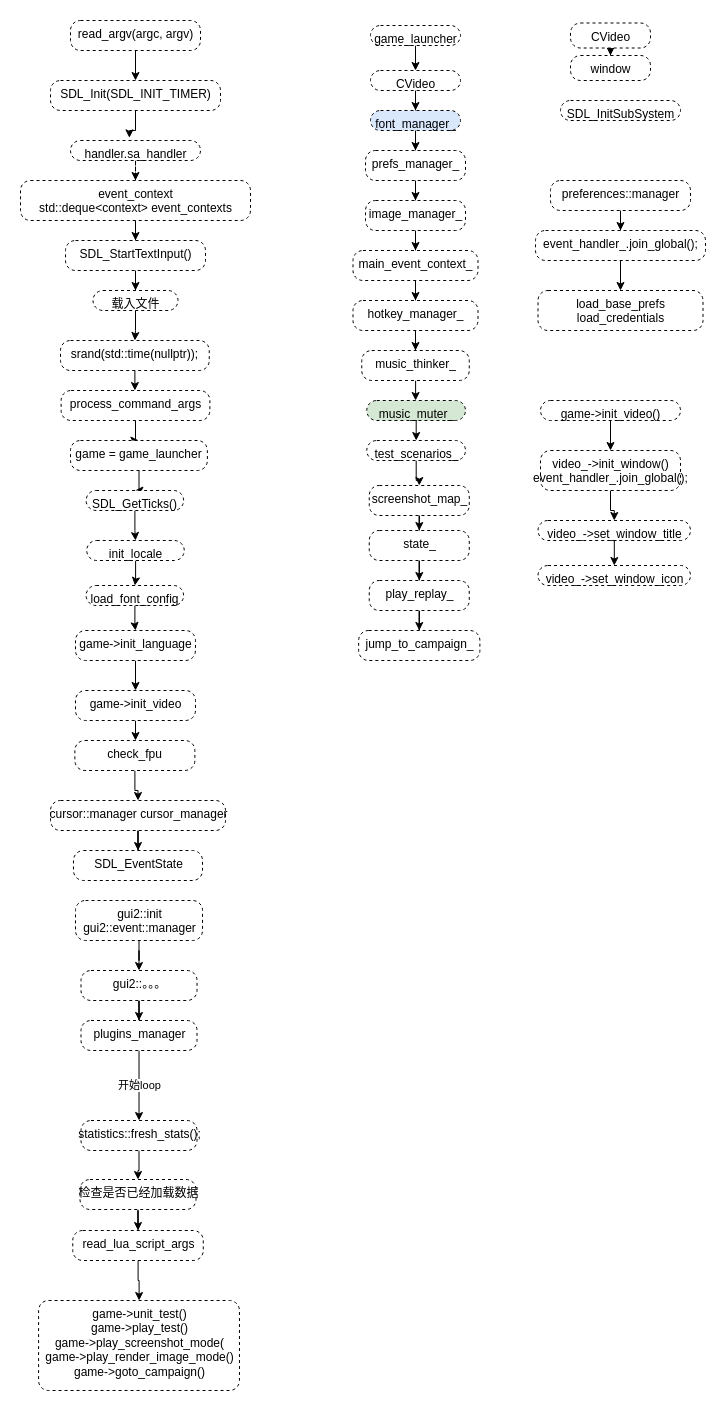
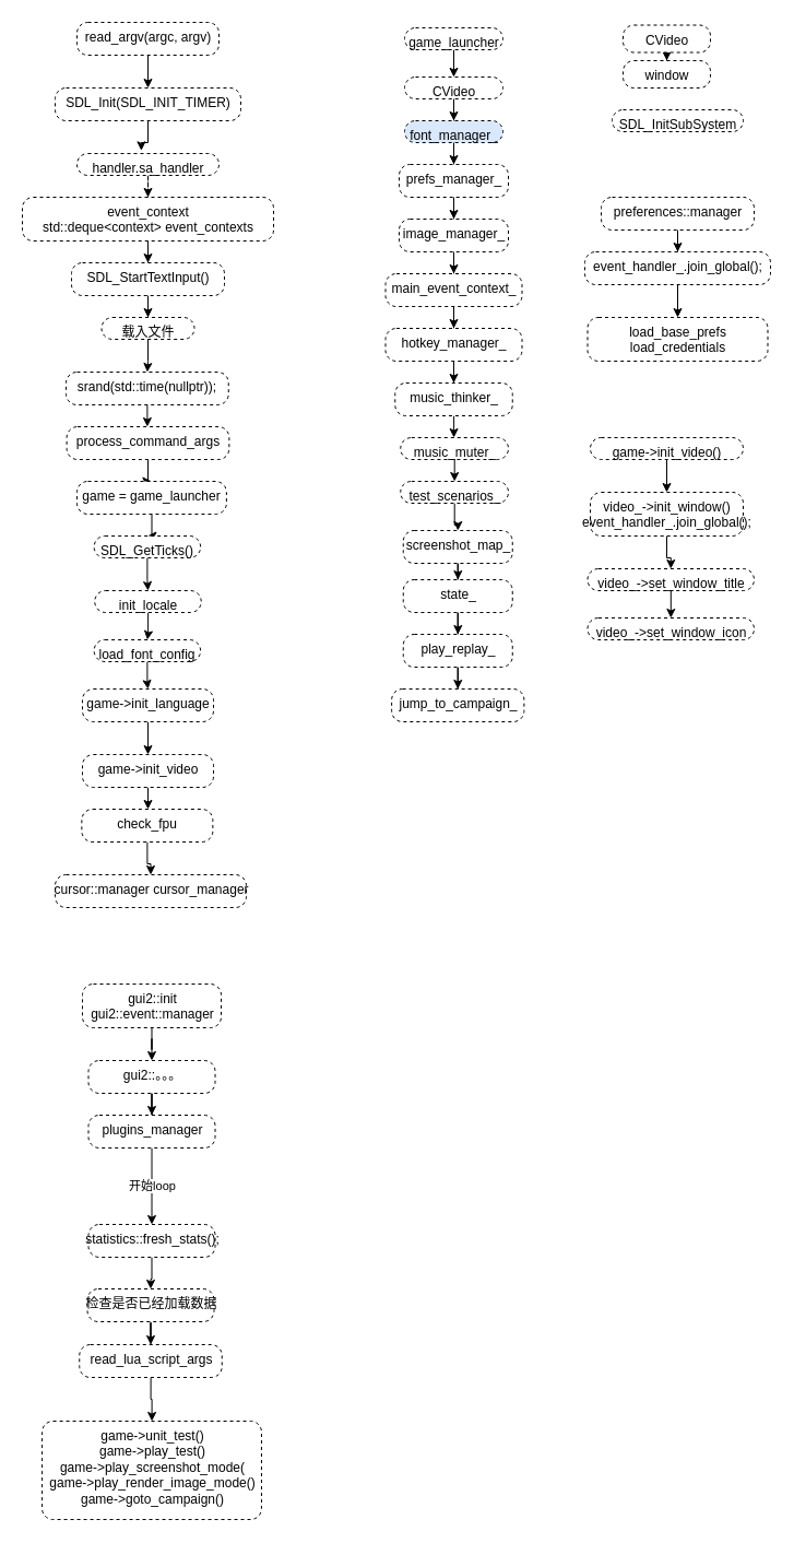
  <mxCell id="0" />
  <mxCell id="1" parent="0" />
  <mxCell id="2" style="edgeStyle=orthogonalEdgeStyle;rounded=0;orthogonalLoop=1;jettySize=auto;html=1;" edge="1" parent="1" source="3" target="5"><mxGeometry relative="1" as="geometry" /></mxCell>
  <mxCell id="3" value="read_argv(argc, argv)" style="html=1;align=center;verticalAlign=top;rounded=1;absoluteArcSize=1;arcSize=20;dashed=1;" vertex="1" parent="1"><mxGeometry x="70" y="20" width="130" height="30" as="geometry" /></mxCell>
  <mxCell id="4" style="edgeStyle=orthogonalEdgeStyle;rounded=0;orthogonalLoop=1;jettySize=auto;html=1;entryX=0.453;entryY=-0.133;entryDx=0;entryDy=0;entryPerimeter=0;" edge="1" parent="1" source="5" target="7"><mxGeometry relative="1" as="geometry" /></mxCell>
  <mxCell id="5" value="SDL_Init(SDL_INIT_TIMER)" style="html=1;align=center;verticalAlign=top;rounded=1;absoluteArcSize=1;arcSize=20;dashed=1;" vertex="1" parent="1"><mxGeometry x="50" y="80" width="170" height="30" as="geometry" /></mxCell>
  <mxCell id="6" style="edgeStyle=orthogonalEdgeStyle;rounded=0;orthogonalLoop=1;jettySize=auto;html=1;entryX=0.5;entryY=0;entryDx=0;entryDy=0;dashed=1;" edge="1" parent="1" source="7" target="9"><mxGeometry relative="1" as="geometry" /></mxCell>
  <mxCell id="7" value="handler.sa_handler" style="html=1;align=center;verticalAlign=top;rounded=1;absoluteArcSize=1;arcSize=20;dashed=1;" vertex="1" parent="1"><mxGeometry x="70" y="140" width="130" height="20" as="geometry" /></mxCell>
  <mxCell id="8" style="edgeStyle=orthogonalEdgeStyle;rounded=0;orthogonalLoop=1;jettySize=auto;html=1;" edge="1" parent="1" source="9" target="11"><mxGeometry relative="1" as="geometry" /></mxCell>
  <mxCell id="9" value="event_context&lt;br&gt;std::deque&amp;lt;context&amp;gt; event_contexts" style="html=1;align=center;verticalAlign=top;rounded=1;absoluteArcSize=1;arcSize=20;dashed=1;" vertex="1" parent="1"><mxGeometry x="20" y="180" width="230" height="40" as="geometry" /></mxCell>
  <mxCell id="10" style="edgeStyle=orthogonalEdgeStyle;rounded=0;orthogonalLoop=1;jettySize=auto;html=1;entryX=0.5;entryY=0;entryDx=0;entryDy=0;" edge="1" parent="1" source="11" target="13"><mxGeometry relative="1" as="geometry" /></mxCell>
  <mxCell id="11" value="SDL_StartTextInput()" style="html=1;align=center;verticalAlign=top;rounded=1;absoluteArcSize=1;arcSize=20;dashed=1;" vertex="1" parent="1"><mxGeometry x="65" y="240" width="140" height="30" as="geometry" /></mxCell>
  <mxCell id="12" style="edgeStyle=orthogonalEdgeStyle;rounded=0;orthogonalLoop=1;jettySize=auto;html=1;entryX=0.5;entryY=0;entryDx=0;entryDy=0;" edge="1" parent="1" source="13" target="15"><mxGeometry relative="1" as="geometry" /></mxCell>
  <mxCell id="13" value="载入文件" style="html=1;align=center;verticalAlign=top;rounded=1;absoluteArcSize=1;arcSize=20;dashed=1;" vertex="1" parent="1"><mxGeometry x="92.5" y="290" width="85" height="20" as="geometry" /></mxCell>
  <mxCell id="14" style="edgeStyle=orthogonalEdgeStyle;rounded=0;orthogonalLoop=1;jettySize=auto;html=1;" edge="1" parent="1" source="15" target="17"><mxGeometry relative="1" as="geometry" /></mxCell>
  <mxCell id="15" value="srand(std::time(nullptr));" style="html=1;align=center;verticalAlign=top;rounded=1;absoluteArcSize=1;arcSize=20;dashed=1;" vertex="1" parent="1"><mxGeometry y="340" width="148.75" height="30" as="geometry" x="60" /></mxCell>
  <mxCell id="16" style="edgeStyle=orthogonalEdgeStyle;rounded=0;orthogonalLoop=1;jettySize=auto;html=1;entryX=0.5;entryY=0;entryDx=0;entryDy=0;" edge="1" parent="1" source="17" target="19"><mxGeometry relative="1" as="geometry" /></mxCell>
  <mxCell id="17" value="process_command_args" style="html=1;align=center;verticalAlign=top;rounded=1;absoluteArcSize=1;arcSize=20;dashed=1;" vertex="1" parent="1"><mxGeometry x="60.62" y="390" width="148.75" height="30" as="geometry" /></mxCell>
  <mxCell id="18" style="edgeStyle=orthogonalEdgeStyle;rounded=0;orthogonalLoop=1;jettySize=auto;html=1;entryX=0.5;entryY=0;entryDx=0;entryDy=0;" edge="1" parent="1" source="19" target="21"><mxGeometry relative="1" as="geometry" /></mxCell>
  <mxCell id="19" value="game = game_launcher" style="html=1;align=center;verticalAlign=top;rounded=1;absoluteArcSize=1;arcSize=20;dashed=1;" vertex="1" parent="1"><mxGeometry x="70" y="440" width="136.88" height="30" as="geometry" /></mxCell>
  <mxCell id="20" style="edgeStyle=orthogonalEdgeStyle;rounded=0;orthogonalLoop=1;jettySize=auto;html=1;entryX=0.5;entryY=0;entryDx=0;entryDy=0;" edge="1" parent="1" source="21" target="23"><mxGeometry relative="1" as="geometry" /></mxCell>
  <mxCell id="21" value="SDL_GetTicks()" style="html=1;align=center;verticalAlign=top;rounded=1;absoluteArcSize=1;arcSize=20;dashed=1;" vertex="1" parent="1"><mxGeometry x="85.63" y="490" width="97.5" height="20" as="geometry" /></mxCell>
  <mxCell id="22" style="edgeStyle=orthogonalEdgeStyle;rounded=0;orthogonalLoop=1;jettySize=auto;html=1;" edge="1" parent="1" source="23" target="25"><mxGeometry relative="1" as="geometry" /></mxCell>
  <mxCell id="23" value="init_locale" style="html=1;align=center;verticalAlign=top;rounded=1;absoluteArcSize=1;arcSize=20;dashed=1;" vertex="1" parent="1"><mxGeometry x="86.25" y="540" width="97.5" height="20" as="geometry" /></mxCell>
  <mxCell id="24" style="edgeStyle=orthogonalEdgeStyle;rounded=0;orthogonalLoop=1;jettySize=auto;html=1;entryX=0.5;entryY=0;entryDx=0;entryDy=0;" edge="1" parent="1" source="25" target="27"><mxGeometry relative="1" as="geometry" /></mxCell>
  <mxCell id="25" value="load_font_config" style="html=1;align=center;verticalAlign=top;rounded=1;absoluteArcSize=1;arcSize=20;dashed=1;" vertex="1" parent="1"><mxGeometry x="85.62" y="585" width="97.5" height="20" as="geometry" /></mxCell>
  <mxCell id="26" style="edgeStyle=orthogonalEdgeStyle;rounded=0;orthogonalLoop=1;jettySize=auto;html=1;entryX=0.5;entryY=0;entryDx=0;entryDy=0;" edge="1" parent="1" source="27" target="29"><mxGeometry relative="1" as="geometry" /></mxCell>
  <mxCell id="27" value="game-&gt;init_language" style="html=1;align=center;verticalAlign=top;rounded=1;absoluteArcSize=1;arcSize=20;dashed=1;" vertex="1" parent="1"><mxGeometry x="75" y="630" width="120" height="30" as="geometry" /></mxCell>
  <mxCell id="28" style="edgeStyle=orthogonalEdgeStyle;rounded=0;orthogonalLoop=1;jettySize=auto;html=1;entryX=0.5;entryY=0;entryDx=0;entryDy=0;" edge="1" parent="1" source="29" target="31"><mxGeometry relative="1" as="geometry" /></mxCell>
  <mxCell id="29" value="game-&gt;init_video" style="html=1;align=center;verticalAlign=top;rounded=1;absoluteArcSize=1;arcSize=20;dashed=1;" vertex="1" parent="1"><mxGeometry x="75" y="690" width="120" height="30" as="geometry" /></mxCell>
  <mxCell id="30" style="edgeStyle=orthogonalEdgeStyle;rounded=0;orthogonalLoop=1;jettySize=auto;html=1;" edge="1" parent="1" source="31" target="33"><mxGeometry relative="1" as="geometry" /></mxCell>
  <mxCell id="31" value="check_fpu" style="html=1;align=center;verticalAlign=top;rounded=1;absoluteArcSize=1;arcSize=20;dashed=1;" vertex="1" parent="1"><mxGeometry x="74.37" y="740" width="120" height="30" as="geometry" /></mxCell>
- <mxCell id="32" style="edgeStyle=orthogonalEdgeStyle;rounded=0;orthogonalLoop=1;jettySize=auto;html=1;entryX=0.5;entryY=0;entryDx=0;entryDy=0;" edge="1" parent="1" source="33" target="34"><mxGeometry relative="1" as="geometry" /></mxCell>
  <mxCell id="33" value="cursor::manager cursor_manager" style="html=1;align=center;verticalAlign=top;rounded=1;absoluteArcSize=1;arcSize=20;dashed=1;" vertex="1" parent="1"><mxGeometry x="50" y="800" width="175" height="30" as="geometry" /></mxCell>
- <mxCell id="34" value="SDL_EventState" style="html=1;align=center;verticalAlign=top;rounded=1;absoluteArcSize=1;arcSize=20;dashed=1;" vertex="1" parent="1"><mxGeometry x="72.97" y="850" width="129.06" height="30" as="geometry" /></mxCell>
  <mxCell id="35" style="edgeStyle=orthogonalEdgeStyle;rounded=0;orthogonalLoop=1;jettySize=auto;html=1;entryX=0.5;entryY=0;entryDx=0;entryDy=0;" edge="1" parent="1" source="36" target="38"><mxGeometry relative="1" as="geometry" /></mxCell>
  <mxCell id="36" value="gui2::init&lt;br&gt;gui2::event::manager" style="html=1;align=center;verticalAlign=top;rounded=1;absoluteArcSize=1;arcSize=20;dashed=1;" vertex="1" parent="1"><mxGeometry x="75" y="900" width="127.03" height="40" as="geometry" /></mxCell>
  <mxCell id="37" style="edgeStyle=orthogonalEdgeStyle;rounded=0;orthogonalLoop=1;jettySize=auto;html=1;" edge="1" parent="1" source="38" target="40"><mxGeometry relative="1" as="geometry" /></mxCell>
  <mxCell id="38" value="gui2::。。。" style="html=1;align=center;verticalAlign=top;rounded=1;absoluteArcSize=1;arcSize=20;dashed=1;" vertex="1" parent="1"><mxGeometry x="80.51" y="970" width="116.01" height="30" as="geometry" /></mxCell>
  <mxCell id="39" value="开始loop" style="edgeStyle=orthogonalEdgeStyle;rounded=0;orthogonalLoop=1;jettySize=auto;html=1;entryX=0.5;entryY=0;entryDx=0;entryDy=0;" edge="1" parent="1" source="40" target="42"><mxGeometry relative="1" as="geometry" /></mxCell>
  <mxCell id="40" value="plugins_manager" style="html=1;align=center;verticalAlign=top;rounded=1;absoluteArcSize=1;arcSize=20;dashed=1;" vertex="1" parent="1"><mxGeometry x="80.51" y="1020" width="116.01" height="30" as="geometry" /></mxCell>
  <mxCell id="41" style="edgeStyle=orthogonalEdgeStyle;rounded=0;orthogonalLoop=1;jettySize=auto;html=1;" edge="1" parent="1" source="42" target="44"><mxGeometry relative="1" as="geometry" /></mxCell>
  <mxCell id="42" value="statistics::fresh_stats();" style="html=1;align=center;verticalAlign=top;rounded=1;absoluteArcSize=1;arcSize=20;dashed=1;" vertex="1" parent="1"><mxGeometry x="80.51" y="1120" width="116.01" height="30" as="geometry" /></mxCell>
  <mxCell id="43" style="edgeStyle=orthogonalEdgeStyle;rounded=0;orthogonalLoop=1;jettySize=auto;html=1;entryX=0.5;entryY=0;entryDx=0;entryDy=0;" edge="1" parent="1" source="44" target="46"><mxGeometry relative="1" as="geometry" /></mxCell>
  <mxCell id="44" value="检查是否已经加载数据" style="html=1;align=center;verticalAlign=top;rounded=1;absoluteArcSize=1;arcSize=20;dashed=1;" vertex="1" parent="1"><mxGeometry x="79.5" y="1179" width="116.01" height="30" as="geometry" /></mxCell>
  <mxCell id="45" style="edgeStyle=orthogonalEdgeStyle;rounded=0;orthogonalLoop=1;jettySize=auto;html=1;" edge="1" parent="1" source="46" target="47"><mxGeometry relative="1" as="geometry" /></mxCell>
  <mxCell id="46" value="read_lua_script_args" style="html=1;align=center;verticalAlign=top;rounded=1;absoluteArcSize=1;arcSize=20;dashed=1;" vertex="1" parent="1"><mxGeometry x="72.25" y="1230" width="130.5" height="30" as="geometry" /></mxCell>
  <mxCell id="47" value="game-&amp;gt;unit_test()&lt;br&gt;game-&amp;gt;play_test()&lt;br&gt;game-&amp;gt;play_screenshot_mode(&lt;br&gt;game-&amp;gt;play_render_image_mode()&lt;br&gt;game-&amp;gt;goto_campaign()" style="html=1;align=center;verticalAlign=top;rounded=1;absoluteArcSize=1;arcSize=20;dashed=1;" vertex="1" parent="1"><mxGeometry x="38.08" y="1300" width="200.88" height="90" as="geometry" /></mxCell>
  <mxCell id="48" style="edgeStyle=orthogonalEdgeStyle;rounded=0;orthogonalLoop=1;jettySize=auto;html=1;entryX=0.5;entryY=0;entryDx=0;entryDy=0;" edge="1" parent="1" source="49" target="51"><mxGeometry relative="1" as="geometry" /></mxCell>
  <mxCell id="49" value="game_launcher" style="html=1;align=center;verticalAlign=top;rounded=1;absoluteArcSize=1;arcSize=20;dashed=1;" vertex="1" parent="1"><mxGeometry x="370" y="25" width="90" height="20" as="geometry" /></mxCell>
  <mxCell id="50" style="edgeStyle=orthogonalEdgeStyle;rounded=0;orthogonalLoop=1;jettySize=auto;html=1;entryX=0.5;entryY=0;entryDx=0;entryDy=0;" edge="1" parent="1" source="51" target="53"><mxGeometry relative="1" as="geometry" /></mxCell>
  <mxCell id="51" value="CVideo" style="html=1;align=center;verticalAlign=top;rounded=1;absoluteArcSize=1;arcSize=20;dashed=1;" vertex="1" parent="1"><mxGeometry x="370" y="70" width="90" height="20" as="geometry" /></mxCell>
  <mxCell id="52" style="edgeStyle=orthogonalEdgeStyle;rounded=0;orthogonalLoop=1;jettySize=auto;html=1;entryX=0.5;entryY=0;entryDx=0;entryDy=0;" edge="1" parent="1" source="53" target="55"><mxGeometry relative="1" as="geometry" /></mxCell>
  <mxCell id="53" value="font_manager_" style="html=1;align=center;verticalAlign=top;rounded=1;absoluteArcSize=1;arcSize=20;dashed=1;fillColor=#dae8fc;" vertex="1" parent="1"><mxGeometry x="370" y="110" width="90" height="20" as="geometry" /></mxCell>
  <mxCell id="54" style="edgeStyle=orthogonalEdgeStyle;rounded=0;orthogonalLoop=1;jettySize=auto;html=1;entryX=0.5;entryY=0;entryDx=0;entryDy=0;" edge="1" parent="1" source="55" target="57"><mxGeometry relative="1" as="geometry" /></mxCell>
  <mxCell id="55" value="prefs_manager_" style="html=1;align=center;verticalAlign=top;rounded=1;absoluteArcSize=1;arcSize=20;dashed=1;" vertex="1" parent="1"><mxGeometry x="365" y="150" width="100" height="30" as="geometry" /></mxCell>
  <mxCell id="56" style="edgeStyle=orthogonalEdgeStyle;rounded=0;orthogonalLoop=1;jettySize=auto;html=1;entryX=0.5;entryY=0;entryDx=0;entryDy=0;" edge="1" parent="1" source="57" target="59"><mxGeometry relative="1" as="geometry" /></mxCell>
  <mxCell id="57" value="image_manager_" style="html=1;align=center;verticalAlign=top;rounded=1;absoluteArcSize=1;arcSize=20;dashed=1;" vertex="1" parent="1"><mxGeometry x="365" y="200" width="100" height="30" as="geometry" /></mxCell>
  <mxCell id="58" style="edgeStyle=orthogonalEdgeStyle;rounded=0;orthogonalLoop=1;jettySize=auto;html=1;entryX=0.5;entryY=0;entryDx=0;entryDy=0;" edge="1" parent="1" source="59" target="61"><mxGeometry relative="1" as="geometry" /></mxCell>
  <mxCell id="59" value="main_event_context_" style="html=1;align=center;verticalAlign=top;rounded=1;absoluteArcSize=1;arcSize=20;dashed=1;" vertex="1" parent="1"><mxGeometry x="352.5" y="250" width="125" height="30" as="geometry" /></mxCell>
  <mxCell id="60" style="edgeStyle=orthogonalEdgeStyle;rounded=0;orthogonalLoop=1;jettySize=auto;html=1;entryX=0.5;entryY=0;entryDx=0;entryDy=0;" edge="1" parent="1" source="61" target="63"><mxGeometry relative="1" as="geometry" /></mxCell>
  <mxCell id="61" value="hotkey_manager_" style="html=1;align=center;verticalAlign=top;rounded=1;absoluteArcSize=1;arcSize=20;dashed=1;" vertex="1" parent="1"><mxGeometry x="352.5" y="300" width="125" height="30" as="geometry" /></mxCell>
  <mxCell id="62" style="edgeStyle=orthogonalEdgeStyle;rounded=0;orthogonalLoop=1;jettySize=auto;html=1;entryX=0.5;entryY=0;entryDx=0;entryDy=0;" edge="1" parent="1" source="63" target="65"><mxGeometry relative="1" as="geometry" /></mxCell>
  <mxCell id="63" value="music_thinker_" style="html=1;align=center;verticalAlign=top;rounded=1;absoluteArcSize=1;arcSize=20;dashed=1;" vertex="1" parent="1"><mxGeometry x="361.25" y="350" width="107.5" height="30" as="geometry" /></mxCell>
  <mxCell id="64" style="edgeStyle=orthogonalEdgeStyle;rounded=0;orthogonalLoop=1;jettySize=auto;html=1;entryX=0.5;entryY=0;entryDx=0;entryDy=0;" edge="1" parent="1" source="65" target="67"><mxGeometry relative="1" as="geometry" /></mxCell>
- <mxCell id="65" value="music_muter_" style="html=1;align=center;verticalAlign=top;rounded=1;absoluteArcSize=1;arcSize=20;dashed=1;fillColor=#d5e8d4;" vertex="1" parent="1"><mxGeometry x="366.25" y="400" width="98.75" height="20" as="geometry" /></mxCell>
+ <mxCell id="65" value="music_muter_" style="html=1;align=center;verticalAlign=top;rounded=1;absoluteArcSize=1;arcSize=20;dashed=1;" vertex="1" parent="1"><mxGeometry x="366.25" y="400" width="98.75" height="20" as="geometry" /></mxCell>
  <mxCell id="66" style="edgeStyle=orthogonalEdgeStyle;rounded=0;orthogonalLoop=1;jettySize=auto;html=1;entryX=0.5;entryY=0;entryDx=0;entryDy=0;" edge="1" parent="1" source="67" target="69"><mxGeometry relative="1" as="geometry" /></mxCell>
  <mxCell id="67" value="test_scenarios_" style="html=1;align=center;verticalAlign=top;rounded=1;absoluteArcSize=1;arcSize=20;dashed=1;" vertex="1" parent="1"><mxGeometry x="366.25" y="440" width="98.75" height="20" as="geometry" /></mxCell>
  <mxCell id="68" style="edgeStyle=orthogonalEdgeStyle;rounded=0;orthogonalLoop=1;jettySize=auto;html=1;" edge="1" parent="1" source="69" target="71"><mxGeometry relative="1" as="geometry" /></mxCell>
  <mxCell id="69" value="screenshot_map_" style="html=1;align=center;verticalAlign=top;rounded=1;absoluteArcSize=1;arcSize=20;dashed=1;" vertex="1" parent="1"><mxGeometry x="368.75" y="485" width="100" height="30" as="geometry" /></mxCell>
  <mxCell id="70" style="edgeStyle=orthogonalEdgeStyle;rounded=0;orthogonalLoop=1;jettySize=auto;html=1;" edge="1" parent="1" source="71" target="73"><mxGeometry relative="1" as="geometry" /></mxCell>
  <mxCell id="71" value="state_" style="html=1;align=center;verticalAlign=top;rounded=1;absoluteArcSize=1;arcSize=20;dashed=1;" vertex="1" parent="1"><mxGeometry x="368.75" y="530" width="100" height="30" as="geometry" /></mxCell>
  <mxCell id="72" style="edgeStyle=orthogonalEdgeStyle;rounded=0;orthogonalLoop=1;jettySize=auto;html=1;entryX=0.5;entryY=0;entryDx=0;entryDy=0;" edge="1" parent="1" source="73" target="74"><mxGeometry relative="1" as="geometry" /></mxCell>
  <mxCell id="73" value="play_replay_" style="html=1;align=center;verticalAlign=top;rounded=1;absoluteArcSize=1;arcSize=20;dashed=1;" vertex="1" parent="1"><mxGeometry x="368.75" y="580" width="100" height="30" as="geometry" /></mxCell>
  <mxCell id="74" value="jump_to_campaign_" style="html=1;align=center;verticalAlign=top;rounded=1;absoluteArcSize=1;arcSize=20;dashed=1;" vertex="1" parent="1"><mxGeometry x="358.13" y="630" width="121.25" height="30" as="geometry" /></mxCell>
  <mxCell id="75" style="edgeStyle=orthogonalEdgeStyle;rounded=0;orthogonalLoop=1;jettySize=auto;html=1;entryX=0.5;entryY=0;entryDx=0;entryDy=0;" edge="1" parent="1" source="76" target="77"><mxGeometry relative="1" as="geometry" /></mxCell>
  <mxCell id="76" value="CVideo" style="html=1;align=center;verticalAlign=top;rounded=1;absoluteArcSize=1;arcSize=20;dashed=1;" vertex="1" parent="1"><mxGeometry x="570" y="22.5" width="80" height="25" as="geometry" /></mxCell>
  <mxCell id="77" value="window" style="html=1;align=center;verticalAlign=top;rounded=1;absoluteArcSize=1;arcSize=20;dashed=1;" vertex="1" parent="1"><mxGeometry x="570" y="55" width="80" height="25" as="geometry" /></mxCell>
  <mxCell id="78" value="SDL_InitSubSystem" style="html=1;align=center;verticalAlign=top;rounded=1;absoluteArcSize=1;arcSize=20;dashed=1;" vertex="1" parent="1"><mxGeometry x="560" y="100" width="120" height="20" as="geometry" /></mxCell>
  <mxCell id="79" style="edgeStyle=orthogonalEdgeStyle;rounded=0;orthogonalLoop=1;jettySize=auto;html=1;entryX=0.5;entryY=0;entryDx=0;entryDy=0;" edge="1" parent="1" source="80" target="82"><mxGeometry relative="1" as="geometry" /></mxCell>
  <mxCell id="80" value="preferences::manager" style="html=1;align=center;verticalAlign=top;rounded=1;absoluteArcSize=1;arcSize=20;dashed=1;" vertex="1" parent="1"><mxGeometry x="550" y="180" width="140" height="30" as="geometry" /></mxCell>
  <mxCell id="81" style="edgeStyle=orthogonalEdgeStyle;rounded=0;orthogonalLoop=1;jettySize=auto;html=1;entryX=0.5;entryY=0;entryDx=0;entryDy=0;" edge="1" parent="1" source="82" target="83"><mxGeometry relative="1" as="geometry" /></mxCell>
  <mxCell id="82" value="event_handler_.join_global();" style="html=1;align=center;verticalAlign=top;rounded=1;absoluteArcSize=1;arcSize=20;dashed=1;" vertex="1" parent="1"><mxGeometry x="535" y="230" width="170" height="30" as="geometry" /></mxCell>
  <mxCell id="83" value="load_base_prefs&lt;br&gt;load_credentials" style="html=1;align=center;verticalAlign=top;rounded=1;absoluteArcSize=1;arcSize=20;dashed=1;" vertex="1" parent="1"><mxGeometry x="537.5" y="290" width="165" height="40" as="geometry" /></mxCell>
  <mxCell id="84" style="edgeStyle=orthogonalEdgeStyle;rounded=0;orthogonalLoop=1;jettySize=auto;html=1;" edge="1" parent="1" source="85" target="87"><mxGeometry relative="1" as="geometry" /></mxCell>
  <mxCell id="85" value="game-&gt;init_video()" style="html=1;align=center;verticalAlign=top;rounded=1;absoluteArcSize=1;arcSize=20;dashed=1;" vertex="1" parent="1"><mxGeometry x="540" y="400" width="140" height="20" as="geometry" /></mxCell>
  <mxCell id="86" style="edgeStyle=orthogonalEdgeStyle;rounded=0;orthogonalLoop=1;jettySize=auto;html=1;entryX=0.5;entryY=0;entryDx=0;entryDy=0;" edge="1" parent="1" source="87" target="89"><mxGeometry relative="1" as="geometry" /></mxCell>
  <mxCell id="87" value="video_-&amp;gt;init_window()&lt;br&gt;event_handler_.join_global();" style="html=1;align=center;verticalAlign=top;rounded=1;absoluteArcSize=1;arcSize=20;dashed=1;" vertex="1" parent="1"><mxGeometry x="540" y="450" width="140" height="40" as="geometry" /></mxCell>
  <mxCell id="88" style="edgeStyle=orthogonalEdgeStyle;rounded=0;orthogonalLoop=1;jettySize=auto;html=1;entryX=0.5;entryY=0;entryDx=0;entryDy=0;" edge="1" parent="1" source="89" target="90"><mxGeometry relative="1" as="geometry" /></mxCell>
  <mxCell id="89" value="video_-&gt;set_window_title" style="html=1;align=center;verticalAlign=top;rounded=1;absoluteArcSize=1;arcSize=20;dashed=1;" vertex="1" parent="1"><mxGeometry x="537.5" y="520" width="152.5" height="20" as="geometry" /></mxCell>
  <mxCell id="90" value="video_-&gt;set_window_icon" style="html=1;align=center;verticalAlign=top;rounded=1;absoluteArcSize=1;arcSize=20;dashed=1;" vertex="1" parent="1"><mxGeometry x="537.5" y="565" width="152.5" height="20" as="geometry" /></mxCell>
